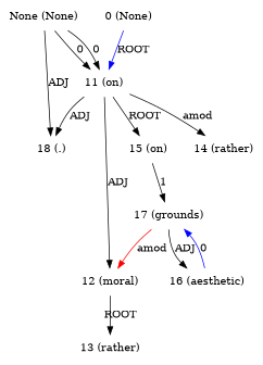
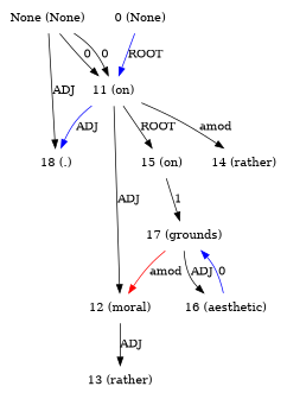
  digraph {
    node [shape=plaintext]
    edge [dir=forward]
    n1 [label="None (None)"]
    n2 [label="11 (on)"]
    n3 [label="18 (.)"]
    n4 [label="12 (moral)"]
    n5 [label="14 (rather)"]
    n6 [label="15 (on)"]
    n7 [label="13 (rather)"]
    n8 [label="17 (grounds)"]
    n9 [label="0 (None)"]
    n10 [label="16 (aesthetic)"]
    n1 -> n2 [label=0]
    n1 -> n2 [label=0]
    n1 -> n3 [label=ADJ]
-   n2 -> n3 [color=black label=ADJ]
+   n2 -> n3 [color=blue label=ADJ]
    n2 -> n4 [label=ADJ]
    n2 -> n5 [label=amod]
    n2 -> n6 [label=ROOT]
-   n4 -> n7 [label=ROOT]
+   n4 -> n7 [label=ADJ]
    n6 -> n8 [label=1]
    n8 -> n4 [color=red label=amod]
    n8 -> n10 [label=ADJ]
    n9 -> n2 [color=blue label=ROOT]
    n10 -> n8 [color=blue label=0]
  }
